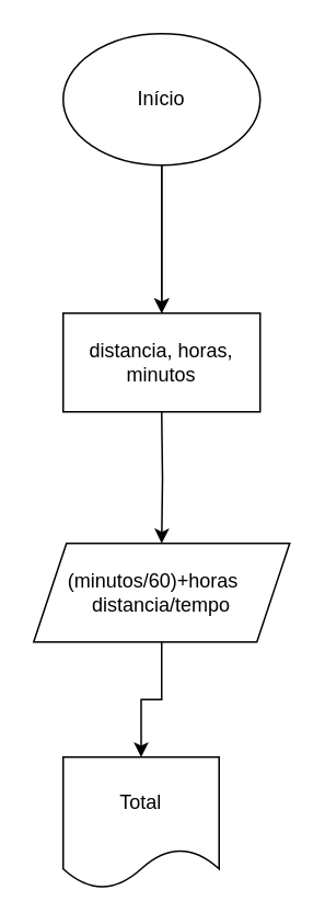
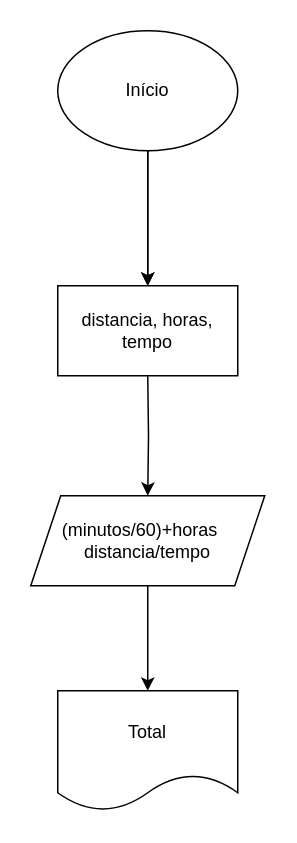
  <mxCell id="0" />
  <mxCell id="1" parent="0" />
  <mxCell id="2" value="" style="edgeStyle=orthogonalEdgeStyle;rounded=0;orthogonalLoop=1;jettySize=auto;html=1;" edge="1" parent="1" source="4"><mxGeometry relative="1" as="geometry"><mxPoint x="98" y="190" as="targetPoint" /></mxGeometry></mxCell>
  <mxCell id="3" value="" style="edgeStyle=orthogonalEdgeStyle;rounded=0;orthogonalLoop=1;jettySize=auto;html=1;" edge="1" parent="1" source="4" target="9"><mxGeometry relative="1" as="geometry" /></mxCell>
  <mxCell id="4" value="Início" style="ellipse;whiteSpace=wrap;html=1;" vertex="1" parent="1"><mxGeometry x="38" y="20" width="120" height="80" as="geometry" /></mxCell>
  <mxCell id="5" value="" style="edgeStyle=orthogonalEdgeStyle;rounded=0;orthogonalLoop=1;jettySize=auto;html=1;" edge="1" parent="1" target="7"><mxGeometry relative="1" as="geometry"><mxPoint x="98" y="250" as="sourcePoint" /></mxGeometry></mxCell>
  <mxCell id="6" value="" style="edgeStyle=orthogonalEdgeStyle;rounded=0;orthogonalLoop=1;jettySize=auto;html=1;" edge="1" parent="1" source="7" target="8"><mxGeometry relative="1" as="geometry" /></mxCell>
  <mxCell id="7" value="(minutos/60)+horas&amp;nbsp; &amp;nbsp; distancia/tempo" style="shape=parallelogram;perimeter=parallelogramPerimeter;whiteSpace=wrap;html=1;fixedSize=1;" vertex="1" parent="1"><mxGeometry x="20" y="330" width="156" height="60" as="geometry" /></mxCell>
- <mxCell id="8" value="Total" style="shape=document;whiteSpace=wrap;html=1;boundedLbl=1;" vertex="1" parent="1"><mxGeometry x="38" y="460" width="95" height="80" as="geometry" /></mxCell>
- <mxCell id="9" value="distancia, horas, minutos" style="whiteSpace=wrap;html=1;" vertex="1" parent="1"><mxGeometry x="38" y="190" width="120" height="60" as="geometry" /></mxCell>
+ <mxCell id="8" value="Total" style="shape=document;whiteSpace=wrap;html=1;boundedLbl=1;" vertex="1" parent="1"><mxGeometry x="38" y="460" width="120" height="80" as="geometry" /></mxCell>
+ <mxCell id="9" value="distancia, horas, tempo" style="whiteSpace=wrap;html=1;" vertex="1" parent="1"><mxGeometry x="38" y="190" width="120" height="60" as="geometry" /></mxCell>
